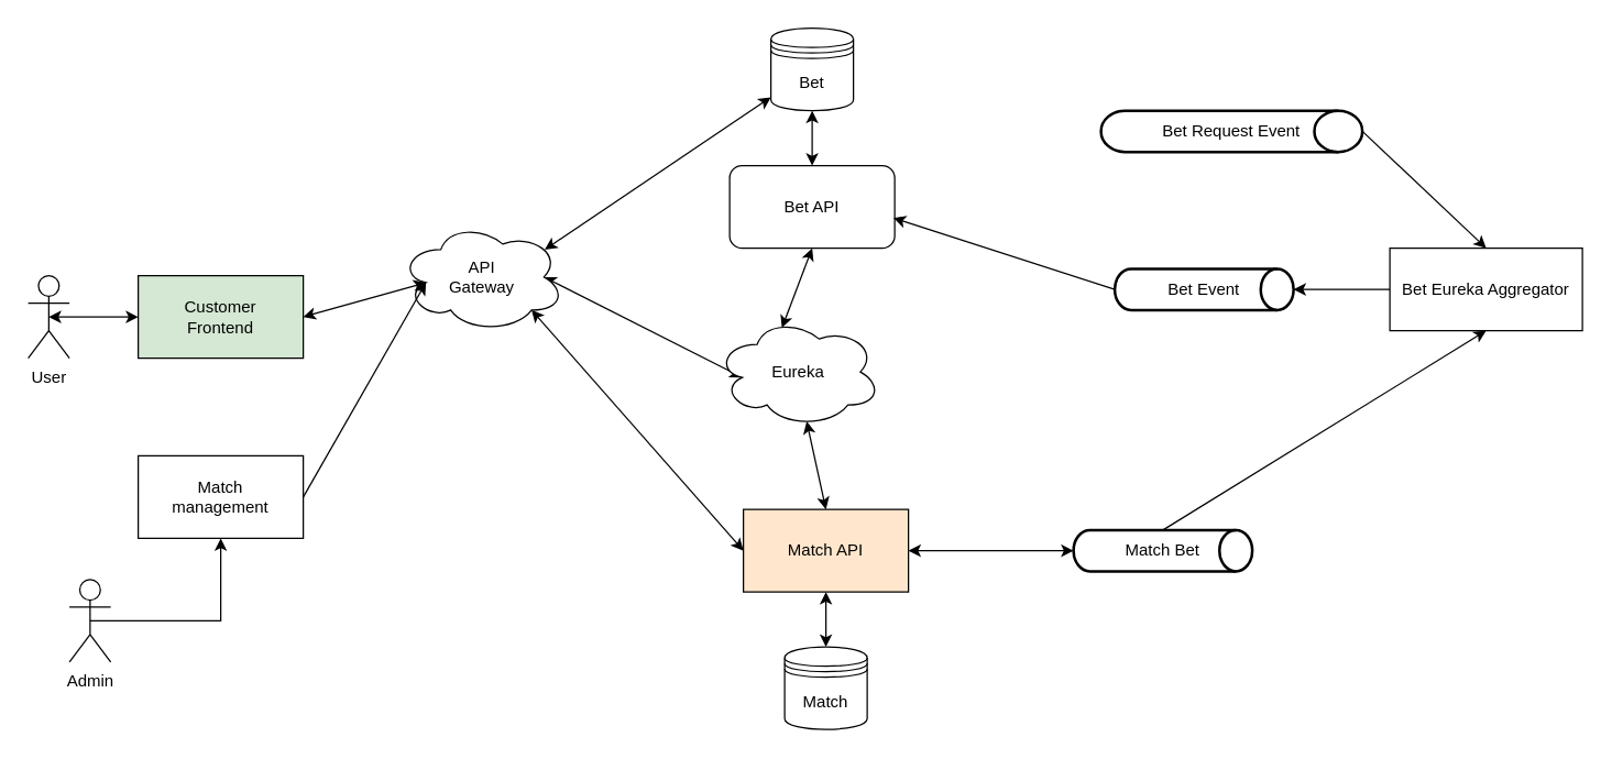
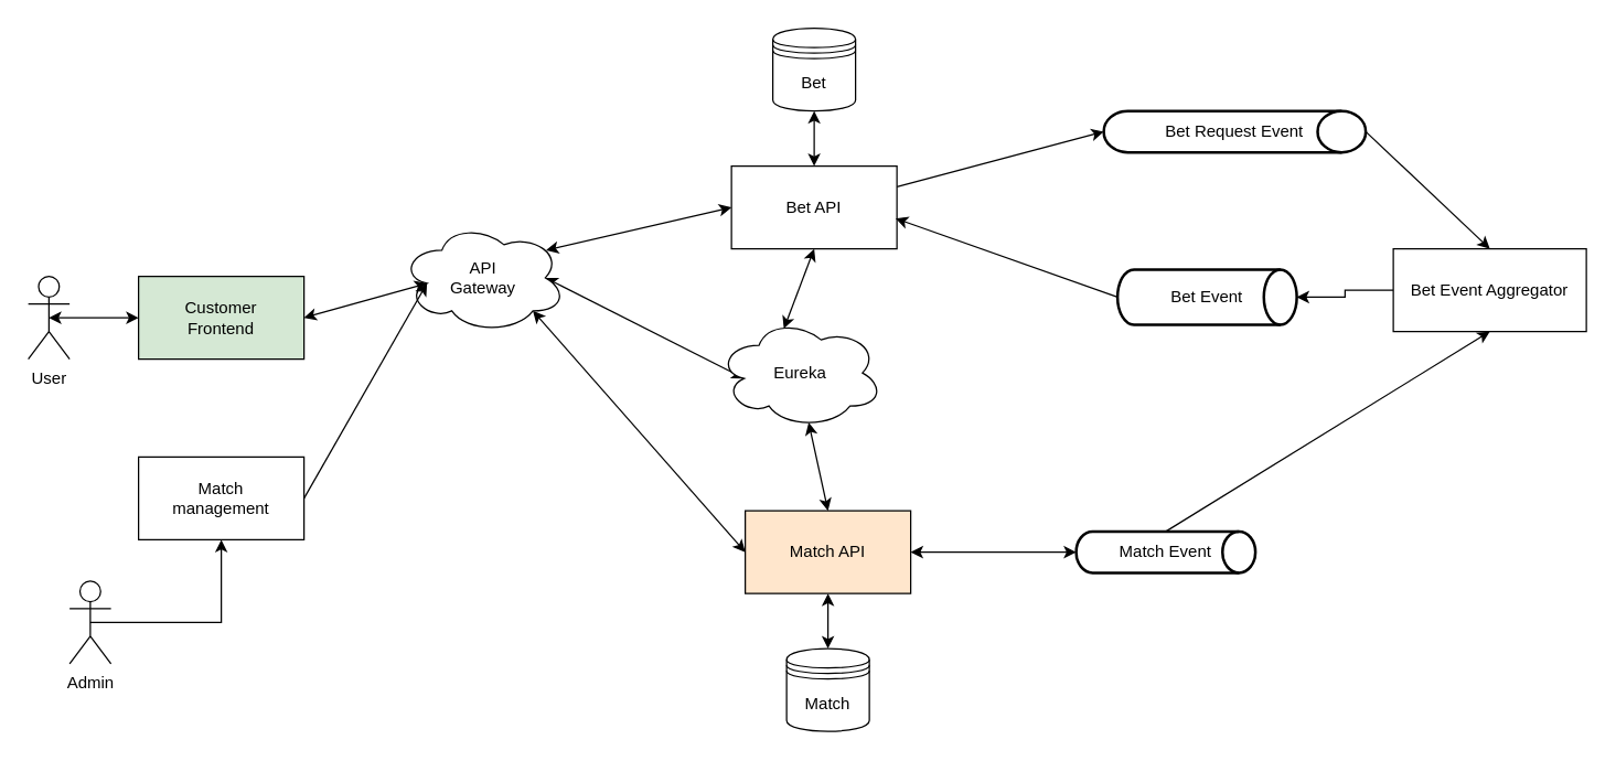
  <mxCell id="0" />
  <mxCell id="1" parent="0" />
  <mxCell id="2" style="rounded=0;orthogonalLoop=1;jettySize=auto;html=1;exitX=0.8;exitY=0.8;exitDx=0;exitDy=0;entryX=0;entryY=0.5;entryDx=0;entryDy=0;startArrow=classic;startFill=1;exitPerimeter=0;" parent="1" source="14" target="10" edge="1"><mxGeometry relative="1" as="geometry"><mxPoint x="480" y="305" as="sourcePoint" /></mxGeometry></mxCell>
- <mxCell id="3" style="rounded=0;orthogonalLoop=1;jettySize=auto;html=1;exitX=0.88;exitY=0.25;exitDx=0;exitDy=0;startArrow=classic;startFill=1;exitPerimeter=0;" parent="1" source="14" target="16" edge="1"><mxGeometry relative="1" as="geometry"><mxPoint x="480" y="255" as="sourcePoint" /></mxGeometry></mxCell>
+ <mxCell id="3" style="rounded=0;orthogonalLoop=1;jettySize=auto;html=1;exitX=0.88;exitY=0.25;exitDx=0;exitDy=0;entryX=0;entryY=0.5;entryDx=0;entryDy=0;startArrow=classic;startFill=1;exitPerimeter=0;" parent="1" source="14" target="7" edge="1"><mxGeometry relative="1" as="geometry"><mxPoint x="480" y="255" as="sourcePoint" /></mxGeometry></mxCell>
  <mxCell id="4" style="rounded=0;orthogonalLoop=1;jettySize=auto;html=1;exitX=1;exitY=0.5;exitDx=0;exitDy=0;startArrow=classic;startFill=1;entryX=0.16;entryY=0.55;entryDx=0;entryDy=0;entryPerimeter=0;" parent="1" source="5" target="14" edge="1"><mxGeometry relative="1" as="geometry"><mxPoint x="300" y="280" as="targetPoint" /></mxGeometry></mxCell>
  <mxCell id="5" value="Customer&lt;br&gt;Frontend" style="rounded=0;whiteSpace=wrap;html=1;fillColor=#d5e8d4;" parent="1" vertex="1"><mxGeometry x="100" y="200" width="120" height="60" as="geometry" /></mxCell>
- <mxCell id="7" value="Bet API" style="whiteSpace=wrap;html=1;rounded=1;" parent="1" vertex="1"><mxGeometry x="530" y="120" width="120" height="60" as="geometry" /></mxCell>
+ <mxCell id="6" style="rounded=0;orthogonalLoop=1;jettySize=auto;html=1;exitX=1;exitY=0.25;exitDx=0;exitDy=0;entryX=0;entryY=0.5;entryDx=0;entryDy=0;entryPerimeter=0;startArrow=none;startFill=0;" edge="1" parent="1" source="7" target="21"><mxGeometry relative="1" as="geometry" /></mxCell>
+ <mxCell id="7" value="Bet API" style="rounded=0;whiteSpace=wrap;html=1;" parent="1" vertex="1"><mxGeometry x="530" y="120" width="120" height="60" as="geometry" /></mxCell>
  <mxCell id="8" style="edgeStyle=none;rounded=0;orthogonalLoop=1;jettySize=auto;html=1;exitX=1;exitY=0.5;exitDx=0;exitDy=0;startArrow=classic;startFill=1;" parent="1" source="10" target="25" edge="1"><mxGeometry relative="1" as="geometry" /></mxCell>
  <mxCell id="9" style="edgeStyle=none;rounded=0;orthogonalLoop=1;jettySize=auto;html=1;exitX=0.5;exitY=1;exitDx=0;exitDy=0;startArrow=classic;startFill=1;" parent="1" source="10" target="17" edge="1"><mxGeometry relative="1" as="geometry" /></mxCell>
  <mxCell id="10" value="Match API" style="rounded=0;whiteSpace=wrap;html=1;fillColor=#ffe6cc;" parent="1" vertex="1"><mxGeometry x="540" y="370" width="120" height="60" as="geometry" /></mxCell>
  <mxCell id="11" style="edgeStyle=orthogonalEdgeStyle;rounded=0;orthogonalLoop=1;jettySize=auto;html=1;exitX=0.5;exitY=0.5;exitDx=0;exitDy=0;exitPerimeter=0;entryX=0;entryY=0.5;entryDx=0;entryDy=0;startArrow=classic;startFill=1;" parent="1" source="12" target="5" edge="1"><mxGeometry relative="1" as="geometry" /></mxCell>
  <mxCell id="12" value="User" style="shape=umlActor;verticalLabelPosition=bottom;verticalAlign=top;html=1;outlineConnect=0;" parent="1" vertex="1"><mxGeometry x="20" y="200" width="30" height="60" as="geometry" /></mxCell>
  <mxCell id="13" style="edgeStyle=none;rounded=0;orthogonalLoop=1;jettySize=auto;html=1;exitX=0.875;exitY=0.5;exitDx=0;exitDy=0;exitPerimeter=0;entryX=0.16;entryY=0.55;entryDx=0;entryDy=0;entryPerimeter=0;startArrow=classic;startFill=1;" parent="1" source="14" target="32" edge="1"><mxGeometry relative="1" as="geometry" /></mxCell>
  <mxCell id="14" value="API&lt;br&gt;Gateway" style="ellipse;shape=cloud;whiteSpace=wrap;html=1;" parent="1" vertex="1"><mxGeometry x="290" y="161" width="120" height="80" as="geometry" /></mxCell>
  <mxCell id="15" style="edgeStyle=orthogonalEdgeStyle;rounded=0;orthogonalLoop=1;jettySize=auto;html=1;exitX=0.5;exitY=1;exitDx=0;exitDy=0;startArrow=classic;startFill=1;" edge="1" parent="1" source="16" target="7"><mxGeometry relative="1" as="geometry" /></mxCell>
  <mxCell id="16" value="Bet" style="shape=datastore;whiteSpace=wrap;html=1;" parent="1" vertex="1"><mxGeometry x="560" y="20" width="60" height="60" as="geometry" /></mxCell>
  <mxCell id="17" value="Match" style="shape=datastore;whiteSpace=wrap;html=1;" parent="1" vertex="1"><mxGeometry x="570" y="470" width="60" height="60" as="geometry" /></mxCell>
  <mxCell id="18" style="rounded=0;orthogonalLoop=1;jettySize=auto;html=1;exitX=0;exitY=0.5;exitDx=0;exitDy=0;exitPerimeter=0;entryX=0.992;entryY=0.633;entryDx=0;entryDy=0;entryPerimeter=0;startArrow=none;startFill=0;" edge="1" parent="1" source="19" target="7"><mxGeometry relative="1" as="geometry" /></mxCell>
- <mxCell id="19" value="Bet Event" style="strokeWidth=2;html=1;shape=mxgraph.flowchart.direct_data;whiteSpace=wrap;" parent="1" vertex="1"><mxGeometry x="810" y="195" width="130" height="30" as="geometry" /></mxCell>
+ <mxCell id="19" value="Bet Event" style="strokeWidth=2;html=1;shape=mxgraph.flowchart.direct_data;whiteSpace=wrap;" parent="1" vertex="1"><mxGeometry x="810" y="195" width="130" height="40" as="geometry" /></mxCell>
  <mxCell id="20" style="rounded=0;orthogonalLoop=1;jettySize=auto;html=1;exitX=1;exitY=0.5;exitDx=0;exitDy=0;exitPerimeter=0;entryX=0.5;entryY=0;entryDx=0;entryDy=0;startArrow=none;startFill=0;" parent="1" source="21" target="23" edge="1"><mxGeometry relative="1" as="geometry" /></mxCell>
  <mxCell id="21" value="Bet Request Event" style="strokeWidth=2;html=1;shape=mxgraph.flowchart.direct_data;whiteSpace=wrap;" parent="1" vertex="1"><mxGeometry x="800" width="190" height="30" as="geometry" y="80" /></mxCell>
  <mxCell id="22" style="edgeStyle=orthogonalEdgeStyle;rounded=0;orthogonalLoop=1;jettySize=auto;html=1;exitX=0;exitY=0.5;exitDx=0;exitDy=0;entryX=1;entryY=0.5;entryDx=0;entryDy=0;entryPerimeter=0;startArrow=none;startFill=0;" parent="1" source="23" target="19" edge="1"><mxGeometry relative="1" as="geometry" /></mxCell>
- <mxCell id="23" value="Bet Eureka Aggregator" style="rounded=0;whiteSpace=wrap;html=1;" parent="1" vertex="1"><mxGeometry x="1010" y="180" width="140" height="60" as="geometry" /></mxCell>
+ <mxCell id="23" value="Bet Event Aggregator" style="rounded=0;whiteSpace=wrap;html=1;" parent="1" vertex="1"><mxGeometry x="1010" y="180" width="140" height="60" as="geometry" /></mxCell>
  <mxCell id="24" style="rounded=0;orthogonalLoop=1;jettySize=auto;html=1;exitX=0.5;exitY=0;exitDx=0;exitDy=0;exitPerimeter=0;entryX=0.5;entryY=1;entryDx=0;entryDy=0;startArrow=none;startFill=0;" parent="1" source="25" target="23" edge="1"><mxGeometry relative="1" as="geometry" /></mxCell>
- <mxCell id="25" value="Match Bet" style="strokeWidth=2;html=1;shape=mxgraph.flowchart.direct_data;whiteSpace=wrap;" parent="1" vertex="1"><mxGeometry x="780" y="385" width="130" height="30" as="geometry" /></mxCell>
+ <mxCell id="25" value="Match Event" style="strokeWidth=2;html=1;shape=mxgraph.flowchart.direct_data;whiteSpace=wrap;" parent="1" vertex="1"><mxGeometry x="780" y="385" width="130" height="30" as="geometry" /></mxCell>
  <mxCell id="26" style="rounded=0;orthogonalLoop=1;jettySize=auto;html=1;exitX=1;exitY=0.5;exitDx=0;exitDy=0;entryX=0.16;entryY=0.55;entryDx=0;entryDy=0;entryPerimeter=0;" parent="1" source="27" target="14" edge="1"><mxGeometry relative="1" as="geometry" /></mxCell>
  <mxCell id="27" value="Match &lt;br&gt;management" style="rounded=0;whiteSpace=wrap;html=1;" parent="1" vertex="1"><mxGeometry x="100" y="331" width="120" height="60" as="geometry" /></mxCell>
  <mxCell id="28" style="edgeStyle=orthogonalEdgeStyle;rounded=0;orthogonalLoop=1;jettySize=auto;html=1;exitX=0.5;exitY=0.5;exitDx=0;exitDy=0;exitPerimeter=0;" parent="1" source="29" target="27" edge="1"><mxGeometry relative="1" as="geometry" /></mxCell>
  <mxCell id="29" value="Admin" style="shape=umlActor;verticalLabelPosition=bottom;verticalAlign=top;html=1;outlineConnect=0;" parent="1" vertex="1"><mxGeometry x="50" y="421" width="30" height="60" as="geometry" /></mxCell>
  <mxCell id="30" style="edgeStyle=none;rounded=0;orthogonalLoop=1;jettySize=auto;html=1;exitX=0.4;exitY=0.1;exitDx=0;exitDy=0;exitPerimeter=0;entryX=0.5;entryY=1;entryDx=0;entryDy=0;startArrow=classic;startFill=1;" parent="1" source="32" target="7" edge="1"><mxGeometry relative="1" as="geometry" /></mxCell>
  <mxCell id="31" style="edgeStyle=none;rounded=0;orthogonalLoop=1;jettySize=auto;html=1;exitX=0.55;exitY=0.95;exitDx=0;exitDy=0;exitPerimeter=0;entryX=0.5;entryY=0;entryDx=0;entryDy=0;startArrow=classic;startFill=1;" parent="1" source="32" target="10" edge="1"><mxGeometry relative="1" as="geometry" /></mxCell>
  <mxCell id="32" value="Eureka" style="ellipse;shape=cloud;whiteSpace=wrap;html=1;" parent="1" vertex="1"><mxGeometry x="520" y="230" width="120" height="80" as="geometry" /></mxCell>
